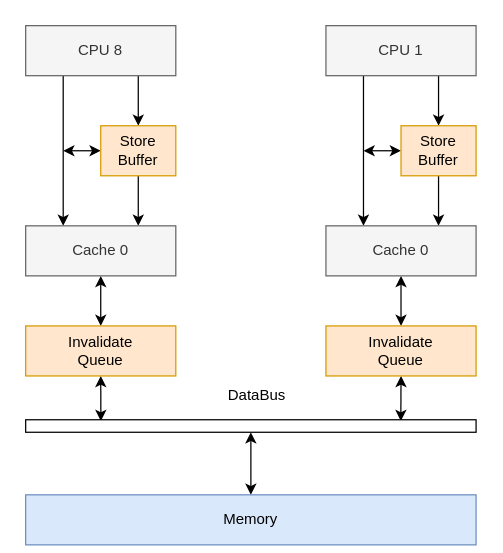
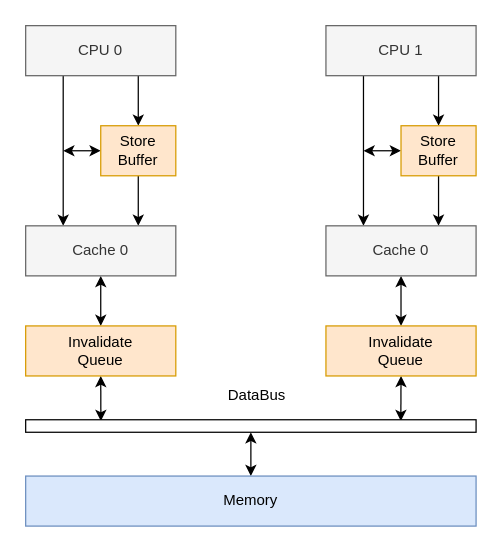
  <mxCell id="0" />
  <mxCell id="1" parent="0" />
  <mxCell id="2" style="edgeStyle=orthogonalEdgeStyle;rounded=0;orthogonalLoop=1;jettySize=auto;html=1;exitX=0.75;exitY=1;exitDx=0;exitDy=0;entryX=0.5;entryY=0;entryDx=0;entryDy=0;" edge="1" parent="1" source="4" target="7"><mxGeometry relative="1" as="geometry" /></mxCell>
  <mxCell id="3" style="edgeStyle=orthogonalEdgeStyle;rounded=0;orthogonalLoop=1;jettySize=auto;html=1;exitX=0.25;exitY=1;exitDx=0;exitDy=0;entryX=0.25;entryY=0;entryDx=0;entryDy=0;" edge="1" parent="1" source="4" target="9"><mxGeometry relative="1" as="geometry" /></mxCell>
- <mxCell id="4" value="CPU 8" style="rounded=0;whiteSpace=wrap;html=1;fillColor=#f5f5f5;strokeColor=#666666;fontColor=#333333;" vertex="1" parent="1"><mxGeometry x="20" y="20" width="120" height="40" as="geometry" /></mxCell>
+ <mxCell id="4" value="CPU 0" style="rounded=0;whiteSpace=wrap;html=1;fillColor=#f5f5f5;strokeColor=#666666;fontColor=#333333;" vertex="1" parent="1"><mxGeometry x="20" y="20" width="120" height="40" as="geometry" /></mxCell>
  <mxCell id="5" style="edgeStyle=orthogonalEdgeStyle;rounded=0;orthogonalLoop=1;jettySize=auto;html=1;exitX=0.5;exitY=1;exitDx=0;exitDy=0;entryX=0.75;entryY=0;entryDx=0;entryDy=0;" edge="1" parent="1" source="7" target="9"><mxGeometry relative="1" as="geometry" /></mxCell>
  <mxCell id="6" style="edgeStyle=orthogonalEdgeStyle;rounded=0;orthogonalLoop=1;jettySize=auto;html=1;exitX=0;exitY=0.5;exitDx=0;exitDy=0;startArrow=classic;startFill=1;" edge="1" parent="1" source="7"><mxGeometry relative="1" as="geometry"><mxPoint x="50" y="120" as="targetPoint" /></mxGeometry></mxCell>
  <mxCell id="7" value="Store&lt;br&gt;Buffer&lt;br&gt;" style="rounded=0;whiteSpace=wrap;html=1;fillColor=#ffe6cc;strokeColor=#d79b00;" vertex="1" parent="1"><mxGeometry x="80" y="100" width="60" height="40" as="geometry" /></mxCell>
  <mxCell id="8" style="edgeStyle=orthogonalEdgeStyle;rounded=0;orthogonalLoop=1;jettySize=auto;html=1;exitX=0.5;exitY=1;exitDx=0;exitDy=0;entryX=0.5;entryY=0;entryDx=0;entryDy=0;startArrow=classic;startFill=1;" edge="1" parent="1" source="9" target="11"><mxGeometry relative="1" as="geometry" /></mxCell>
  <mxCell id="9" value="Cache 0" style="rounded=0;whiteSpace=wrap;html=1;fillColor=#f5f5f5;strokeColor=#666666;fontColor=#333333;" vertex="1" parent="1"><mxGeometry x="20" y="180" width="120" height="40" as="geometry" /></mxCell>
  <mxCell id="10" style="edgeStyle=orthogonalEdgeStyle;rounded=0;orthogonalLoop=1;jettySize=auto;html=1;exitX=0.5;exitY=1;exitDx=0;exitDy=0;startArrow=classic;startFill=1;entryX=0.167;entryY=0.1;entryDx=0;entryDy=0;entryPerimeter=0;" edge="1" parent="1" source="11" target="24"><mxGeometry relative="1" as="geometry"><mxPoint x="80" y="330" as="targetPoint" /></mxGeometry></mxCell>
  <mxCell id="11" value="Invalidate&lt;br&gt;Queue&lt;br&gt;" style="rounded=0;whiteSpace=wrap;html=1;fillColor=#ffe6cc;strokeColor=#d79b00;" vertex="1" parent="1"><mxGeometry x="20" y="260" width="120" height="40" as="geometry" /></mxCell>
  <mxCell id="12" style="edgeStyle=orthogonalEdgeStyle;rounded=0;orthogonalLoop=1;jettySize=auto;html=1;exitX=0.5;exitY=0;exitDx=0;exitDy=0;startArrow=classic;startFill=1;entryX=0.5;entryY=1;entryDx=0;entryDy=0;" edge="1" parent="1" source="13" target="24"><mxGeometry relative="1" as="geometry"><mxPoint x="200" y="350" as="targetPoint" /></mxGeometry></mxCell>
- <mxCell id="13" value="Memory" style="rounded=0;whiteSpace=wrap;html=1;fillColor=#dae8fc;strokeColor=#6c8ebf;" vertex="1" parent="1"><mxGeometry x="20" y="395" width="360" height="40" as="geometry" /></mxCell>
+ <mxCell id="13" value="Memory" style="rounded=0;whiteSpace=wrap;html=1;fillColor=#dae8fc;strokeColor=#6c8ebf;" vertex="1" parent="1"><mxGeometry x="20" y="380" width="360" height="40" as="geometry" /></mxCell>
  <mxCell id="14" style="edgeStyle=orthogonalEdgeStyle;rounded=0;orthogonalLoop=1;jettySize=auto;html=1;exitX=0.75;exitY=1;exitDx=0;exitDy=0;entryX=0.5;entryY=0;entryDx=0;entryDy=0;" edge="1" parent="1" source="16" target="19"><mxGeometry relative="1" as="geometry" /></mxCell>
  <mxCell id="15" style="edgeStyle=orthogonalEdgeStyle;rounded=0;orthogonalLoop=1;jettySize=auto;html=1;exitX=0.25;exitY=1;exitDx=0;exitDy=0;entryX=0.25;entryY=0;entryDx=0;entryDy=0;" edge="1" parent="1" source="16" target="21"><mxGeometry relative="1" as="geometry" /></mxCell>
  <mxCell id="16" value="CPU 1" style="rounded=0;whiteSpace=wrap;html=1;fillColor=#f5f5f5;strokeColor=#666666;fontColor=#333333;" vertex="1" parent="1"><mxGeometry x="260" y="20" width="120" height="40" as="geometry" /></mxCell>
  <mxCell id="17" style="edgeStyle=orthogonalEdgeStyle;rounded=0;orthogonalLoop=1;jettySize=auto;html=1;exitX=0.5;exitY=1;exitDx=0;exitDy=0;entryX=0.75;entryY=0;entryDx=0;entryDy=0;" edge="1" parent="1" source="19" target="21"><mxGeometry relative="1" as="geometry" /></mxCell>
  <mxCell id="18" style="edgeStyle=orthogonalEdgeStyle;rounded=0;orthogonalLoop=1;jettySize=auto;html=1;exitX=0;exitY=0.5;exitDx=0;exitDy=0;startArrow=classic;startFill=1;" edge="1" parent="1" source="19"><mxGeometry relative="1" as="geometry"><mxPoint x="290" y="120" as="targetPoint" /></mxGeometry></mxCell>
  <mxCell id="19" value="Store&lt;br&gt;Buffer&lt;br&gt;" style="rounded=0;whiteSpace=wrap;html=1;fillColor=#ffe6cc;strokeColor=#d79b00;" vertex="1" parent="1"><mxGeometry x="320" y="100" width="60" height="40" as="geometry" /></mxCell>
  <mxCell id="20" style="edgeStyle=orthogonalEdgeStyle;rounded=0;orthogonalLoop=1;jettySize=auto;html=1;exitX=0.5;exitY=1;exitDx=0;exitDy=0;entryX=0.5;entryY=0;entryDx=0;entryDy=0;startArrow=classic;startFill=1;" edge="1" parent="1" source="21" target="23"><mxGeometry relative="1" as="geometry" /></mxCell>
  <mxCell id="21" value="Cache 0" style="rounded=0;whiteSpace=wrap;html=1;fillColor=#f5f5f5;strokeColor=#666666;fontColor=#333333;" vertex="1" parent="1"><mxGeometry x="260" y="180" width="120" height="40" as="geometry" /></mxCell>
  <mxCell id="22" style="edgeStyle=orthogonalEdgeStyle;rounded=0;orthogonalLoop=1;jettySize=auto;html=1;exitX=0.5;exitY=1;exitDx=0;exitDy=0;startArrow=classic;startFill=1;entryX=0.833;entryY=0.1;entryDx=0;entryDy=0;entryPerimeter=0;" edge="1" parent="1" source="23" target="24"><mxGeometry relative="1" as="geometry"><mxPoint x="320" y="320" as="targetPoint" /></mxGeometry></mxCell>
  <mxCell id="23" value="Invalidate&lt;br&gt;Queue&lt;br&gt;" style="rounded=0;whiteSpace=wrap;html=1;fillColor=#ffe6cc;strokeColor=#d79b00;" vertex="1" parent="1"><mxGeometry x="260" y="260" width="120" height="40" as="geometry" /></mxCell>
  <mxCell id="24" value="" style="rounded=0;whiteSpace=wrap;html=1;" vertex="1" parent="1"><mxGeometry x="20" y="335" width="360" height="10" as="geometry" /></mxCell>
  <mxCell id="25" value="DataBus" style="text;html=1;resizable=0;points=[];autosize=1;align=left;verticalAlign=top;spacingTop=-4;" vertex="1" parent="1"><mxGeometry x="180" y="306" width="60" height="20" as="geometry" /></mxCell>
